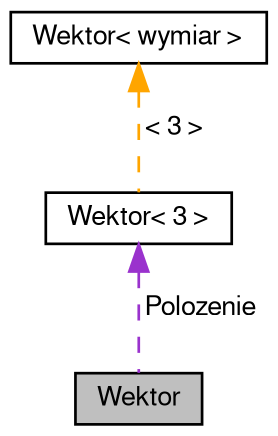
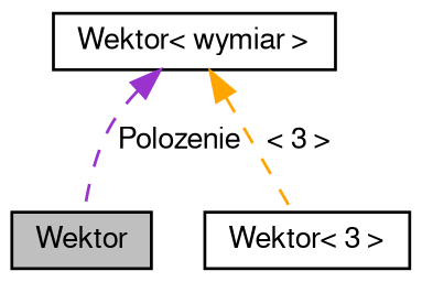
  digraph {
    node [color=black fillcolor=white fontname=FreeSans fontsize=10 shape=record style=filled]
    edge [dir=back fontname=FreeSans fontsize=10 labelfontname=FreeSans labelfontsize=10 style=dashed]
    n1 [fillcolor=grey75 fontcolor=black height=0.2 label=Wektor width=0.4]
    n2 [height=0.2 label="Wektor\< 3 \>" width=0.4]
    n3 [height=0.2 label="Wektor\< wymiar \>" width=0.4]
-   n2 -> n1 [color=darkorchid3 label=" Polozenie"]
+   n3 -> n1 [color=darkorchid3 label=" Polozenie"]
    n3 -> n2 [color=orange label=" \< 3 \>"]
  }
